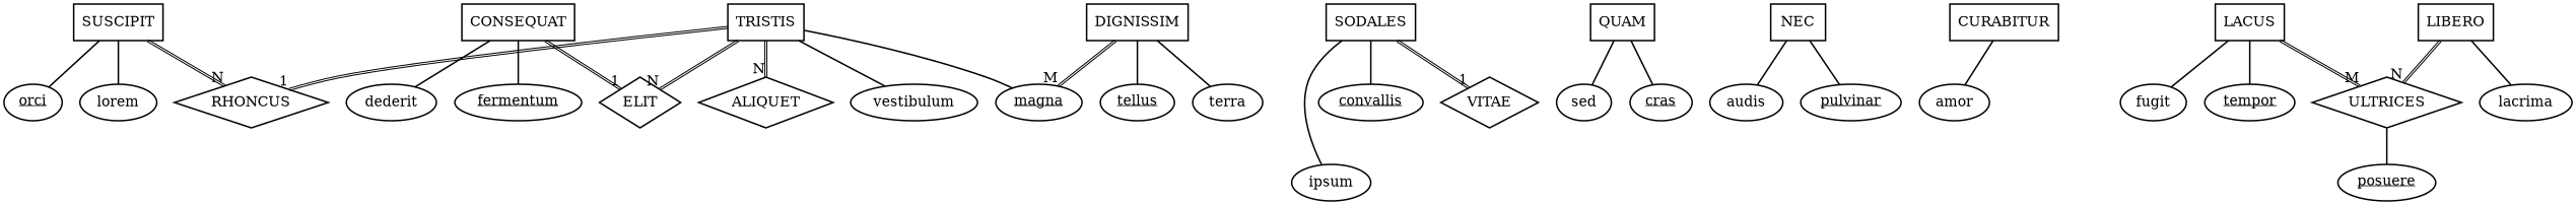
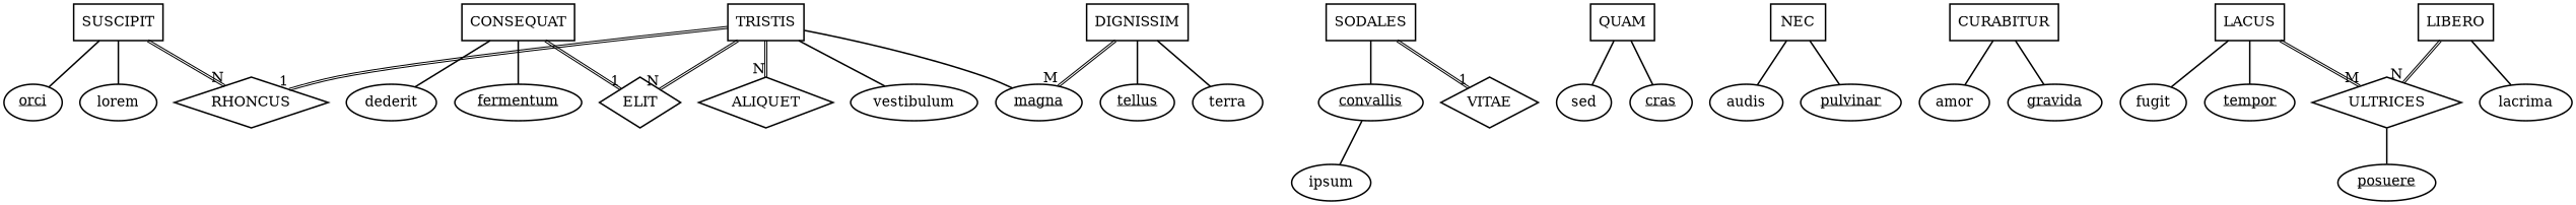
  graph {
    node [fillcolor="#FFFFFF" penwidth=1.5 shape=oval style=filled]
    edge [penwidth=1.5]
    n1 [label=SUSCIPIT shape=box]
    n2 [label=lorem]
    n3 [label=<<u>orci</u>>]
    n4 [height=0.7 label=RHONCUS shape=diamond]
    n5 [label=SODALES shape=box]
    n6 [label=ipsum]
    n7 [label=<<u>convallis</u>>]
    n8 [height=0.7 label=VITAE shape=diamond]
    n9 [label=QUAM shape=box]
    n10 [label=sed]
    n11 [label=<<u>cras</u>>]
    n12 [label=CONSEQUAT shape=box]
    n13 [label=dederit]
    n14 [label=<<u>fermentum</u>>]
    n15 [height=0.7 label=ELIT shape=diamond]
    n16 [label=TRISTIS shape=box]
    n17 [label=vestibulum]
    n18 [label=<<u>magna</u>>]
    n19 [height=0.7 label=ALIQUET shape=diamond]
    n20 [label=NEC shape=box]
    n21 [label=audis]
    n22 [label=<<u>pulvinar</u>>]
    n23 [label=CURABITUR shape=box]
    n24 [label=amor]
+   n25 [label=<<u>gravida</u>>]
    n26 [label=DIGNISSIM shape=box]
    n27 [label=terra]
    n28 [label=<<u>tellus</u>>]
    n29 [label=LACUS shape=box]
    n30 [label=fugit]
    n31 [label=<<u>tempor</u>>]
    n32 [height=0.7 label=ULTRICES shape=diamond]
    n33 [label=<<u>posuere</u>>]
    n34 [label=LIBERO shape=box]
    n35 [label=lacrima]
    n1 -- n2
    n1 -- n3
    n1 -- n4 [color="#000000:#000000" headlabel=N labeldistance=2 penwidth=1]
-   n5 -- n6
+   n7 -- n6
    n5 -- n7
    n5 -- n8 [color="#000000:#000000" headlabel=1 labeldistance=2 penwidth=1]
    n9 -- n10
    n9 -- n11
    n12 -- n13
    n12 -- n14
    n12 -- n15 [color="#000000:#000000" headlabel=1 labeldistance=2 penwidth=1]
    n16 -- n4 [color="#000000:#000000" headlabel=1 labeldistance=2 penwidth=1]
    n16 -- n15 [color="#000000:#000000" headlabel=N labeldistance=2 penwidth=1]
    n16 -- n17
    n16 -- n18
    n16 -- n19 [color="#000000:#000000" headlabel=N labeldistance=2 penwidth=1]
    n20 -- n21
    n20 -- n22
    n23 -- n24
+   n23 -- n25
    n26 -- n18 [color="#000000:#000000" headlabel=M labeldistance=2 penwidth=1]
    n26 -- n27
    n26 -- n28
    n29 -- n30
    n29 -- n31
    n29 -- n32 [color="#000000:#000000" headlabel=M labeldistance=2 penwidth=1]
    n32 -- n33
    n34 -- n32 [color="#000000:#000000" headlabel=N labeldistance=2 penwidth=1]
    n34 -- n35
  }
